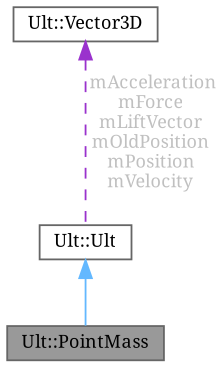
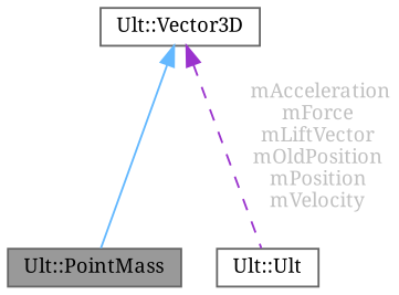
  digraph {
    fontname="Noto Serif"
    node [color=gray40 fillcolor=white fontname="Noto Serif" fontsize=10 shape=box style=filled]
    edge [dir=back fontname="Noto Serif" fontsize=10 labelfontname=Helvetica labelfontsize=10]
    n1 [fillcolor=grey60 fontcolor=black height=0.2 label="Ult::PointMass" width=0.4]
    n2 [height=0.2 label="Ult::Ult" width=0.4]
    n3 [height=0.2 label="Ult::Vector3D" width=0.4]
-   n2 -> n1 [color=steelblue1 style=solid]
+   n3 -> n1 [color=steelblue1 style=solid]
    n3 -> n2 [color=darkorchid3 fontcolor=grey label=" mAcceleration\nmForce\nmLiftVector\nmOldPosition\nmPosition\nmVelocity" style=dashed]
  }
